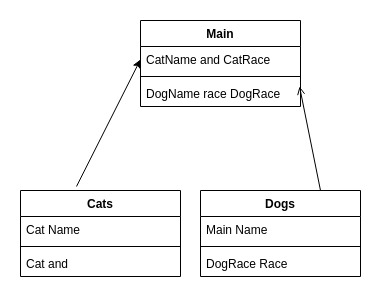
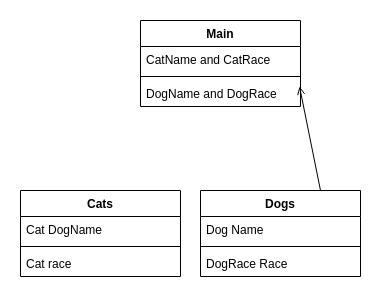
  <mxCell id="0" />
  <mxCell id="1" parent="0" />
  <mxCell id="2" value="Cats" style="swimlane;fontStyle=1;align=center;verticalAlign=top;childLayout=stackLayout;horizontal=1;startSize=26;horizontalStack=0;resizeParent=1;resizeParentMax=0;resizeLast=0;collapsible=1;marginBottom=0;" vertex="1" parent="1"><mxGeometry x="20" y="190" width="160" height="86" as="geometry" /></mxCell>
- <mxCell id="3" value="Cat Name" style="text;strokeColor=none;fillColor=none;align=left;verticalAlign=top;spacingLeft=4;spacingRight=4;overflow=hidden;rotatable=0;points=[[0,0.5],[1,0.5]];portConstraint=eastwest;" vertex="1" parent="2"><mxGeometry y="26" width="160" height="26" as="geometry" /></mxCell>
+ <mxCell id="3" value="Cat DogName" style="text;strokeColor=none;fillColor=none;align=left;verticalAlign=top;spacingLeft=4;spacingRight=4;overflow=hidden;rotatable=0;points=[[0,0.5],[1,0.5]];portConstraint=eastwest;" vertex="1" parent="2"><mxGeometry y="26" width="160" height="26" as="geometry" /></mxCell>
  <mxCell id="4" value="" style="line;strokeWidth=1;fillColor=none;align=left;verticalAlign=middle;spacingTop=-1;spacingLeft=3;spacingRight=3;rotatable=0;labelPosition=right;points=[];portConstraint=eastwest;" vertex="1" parent="2"><mxGeometry y="52" width="160" height="8" as="geometry" /></mxCell>
- <mxCell id="5" value="Cat and" style="text;strokeColor=none;fillColor=none;align=left;verticalAlign=top;spacingLeft=4;spacingRight=4;overflow=hidden;rotatable=0;points=[[0,0.5],[1,0.5]];portConstraint=eastwest;" vertex="1" parent="2"><mxGeometry y="60" width="160" height="26" as="geometry" /></mxCell>
+ <mxCell id="5" value="Cat race" style="text;strokeColor=none;fillColor=none;align=left;verticalAlign=top;spacingLeft=4;spacingRight=4;overflow=hidden;rotatable=0;points=[[0,0.5],[1,0.5]];portConstraint=eastwest;" vertex="1" parent="2"><mxGeometry y="60" width="160" height="26" as="geometry" /></mxCell>
  <mxCell id="6" value="Dogs" style="swimlane;fontStyle=1;align=center;verticalAlign=top;childLayout=stackLayout;horizontal=1;startSize=26;horizontalStack=0;resizeParent=1;resizeParentMax=0;resizeLast=0;collapsible=1;marginBottom=0;" vertex="1" parent="1"><mxGeometry x="200" y="190" width="160" height="86" as="geometry" /></mxCell>
- <mxCell id="7" value="Main Name" style="text;strokeColor=none;fillColor=none;align=left;verticalAlign=top;spacingLeft=4;spacingRight=4;overflow=hidden;rotatable=0;points=[[0,0.5],[1,0.5]];portConstraint=eastwest;" vertex="1" parent="6"><mxGeometry y="26" width="160" height="26" as="geometry" /></mxCell>
+ <mxCell id="7" value="Dog Name" style="text;strokeColor=none;fillColor=none;align=left;verticalAlign=top;spacingLeft=4;spacingRight=4;overflow=hidden;rotatable=0;points=[[0,0.5],[1,0.5]];portConstraint=eastwest;" vertex="1" parent="6"><mxGeometry y="26" width="160" height="26" as="geometry" /></mxCell>
  <mxCell id="8" value="" style="line;strokeWidth=1;fillColor=none;align=left;verticalAlign=middle;spacingTop=-1;spacingLeft=3;spacingRight=3;rotatable=0;labelPosition=right;points=[];portConstraint=eastwest;" vertex="1" parent="6"><mxGeometry y="52" width="160" height="8" as="geometry" /></mxCell>
  <mxCell id="9" value="DogRace Race" style="text;strokeColor=none;fillColor=none;align=left;verticalAlign=top;spacingLeft=4;spacingRight=4;overflow=hidden;rotatable=0;points=[[0,0.5],[1,0.5]];portConstraint=eastwest;" vertex="1" parent="6"><mxGeometry y="60" width="160" height="26" as="geometry" /></mxCell>
  <mxCell id="10" value="Main" style="swimlane;fontStyle=1;align=center;verticalAlign=top;childLayout=stackLayout;horizontal=1;startSize=26;horizontalStack=0;resizeParent=1;resizeParentMax=0;resizeLast=0;collapsible=1;marginBottom=0;" vertex="1" parent="1"><mxGeometry x="140" y="20" width="160" height="86" as="geometry" /></mxCell>
  <mxCell id="11" value="CatName and CatRace" style="text;strokeColor=none;fillColor=none;align=left;verticalAlign=top;spacingLeft=4;spacingRight=4;overflow=hidden;rotatable=0;points=[[0,0.5],[1,0.5]];portConstraint=eastwest;" vertex="1" parent="10"><mxGeometry y="26" width="160" height="26" as="geometry" /></mxCell>
  <mxCell id="12" value="" style="line;strokeWidth=1;fillColor=none;align=left;verticalAlign=middle;spacingTop=-1;spacingLeft=3;spacingRight=3;rotatable=0;labelPosition=right;points=[];portConstraint=eastwest;" vertex="1" parent="10"><mxGeometry y="52" width="160" height="8" as="geometry" /></mxCell>
- <mxCell id="13" value="DogName race DogRace" style="text;strokeColor=none;fillColor=none;align=left;verticalAlign=top;spacingLeft=4;spacingRight=4;overflow=hidden;rotatable=0;points=[[0,0.5],[1,0.5]];portConstraint=eastwest;" vertex="1" parent="10"><mxGeometry y="60" width="160" height="26" as="geometry" /></mxCell>
- <mxCell id="14" value="" style="endArrow=classic;html=1;entryX=0;entryY=0.5;entryDx=0;entryDy=0;exitX=0.35;exitY=-0.047;exitDx=0;exitDy=0;exitPerimeter=0;" edge="1" parent="1" source="2" target="11"><mxGeometry width="50" height="50" relative="1" as="geometry"><mxPoint x="80" y="180" as="sourcePoint" /><mxPoint x="-10" y="120" as="targetPoint" /></mxGeometry></mxCell>
+ <mxCell id="13" value="DogName and DogRace" style="text;strokeColor=none;fillColor=none;align=left;verticalAlign=top;spacingLeft=4;spacingRight=4;overflow=hidden;rotatable=0;points=[[0,0.5],[1,0.5]];portConstraint=eastwest;" vertex="1" parent="10"><mxGeometry y="60" width="160" height="26" as="geometry" /></mxCell>
  <mxCell id="15" value="" style="endArrow=open;html=1;exitX=0.75;exitY=0;exitDx=0;exitDy=0;entryX=0.994;entryY=0.231;entryDx=0;entryDy=0;entryPerimeter=0;" edge="1" parent="1" source="6" target="13"><mxGeometry width="50" height="50" relative="1" as="geometry"><mxPoint x="310" y="80" as="sourcePoint" /><mxPoint x="270" y="150" as="targetPoint" /></mxGeometry></mxCell>
